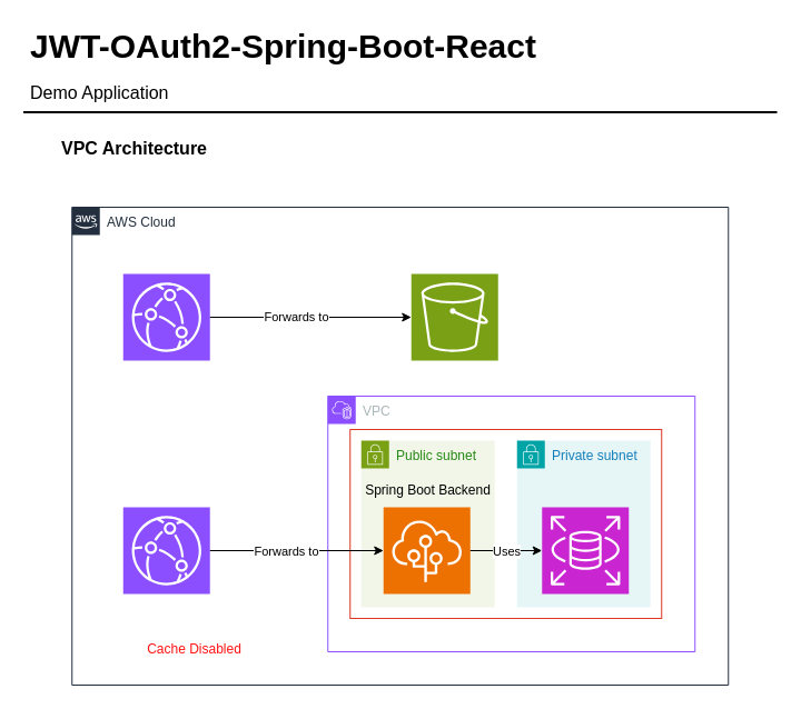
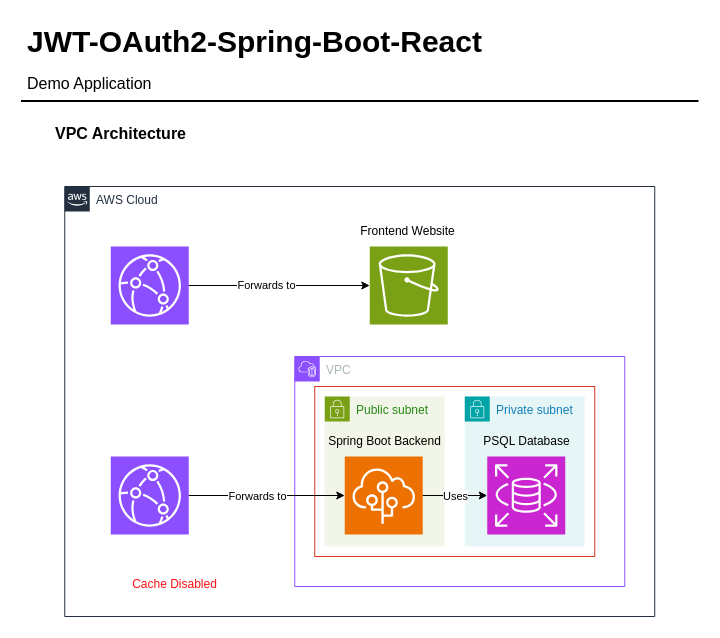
  <mxCell id="0" />
  <mxCell id="1" parent="0" />
  <mxCell id="2" value="JWT-OAuth2-Spring-Boot-React" style="text;html=1;resizable=0;points=[];autosize=1;align=left;verticalAlign=top;spacingTop=-4;fontSize=30;fontStyle=1" parent="1" vertex="1"><mxGeometry x="24.5" y="20.5" width="450" height="40" as="geometry" /></mxCell>
  <mxCell id="3" value="Demo Application" style="text;html=1;resizable=0;points=[];autosize=1;align=left;verticalAlign=top;spacingTop=-4;fontSize=16" parent="1" vertex="1"><mxGeometry x="24.5" y="70.5" width="150" height="30" as="geometry" /></mxCell>
  <mxCell id="4" value="VPC Architecture" style="text;html=1;resizable=0;points=[];autosize=1;align=left;verticalAlign=top;spacingTop=-4;fontSize=16;fontStyle=1" parent="1" vertex="1"><mxGeometry x="52.5" y="120.5" width="150" height="30" as="geometry" /></mxCell>
  <mxCell id="5" value="" style="line;strokeWidth=2;html=1;fontSize=14;" parent="1" vertex="1"><mxGeometry x="20.5" y="95.5" width="677.5" height="10" as="geometry" /></mxCell>
  <mxCell id="6" value="AWS Cloud" style="points=[[0,0],[0.25,0],[0.5,0],[0.75,0],[1,0],[1,0.25],[1,0.5],[1,0.75],[1,1],[0.75,1],[0.5,1],[0.25,1],[0,1],[0,0.75],[0,0.5],[0,0.25]];outlineConnect=0;gradientColor=none;html=1;whiteSpace=wrap;fontSize=12;fontStyle=0;container=1;pointerEvents=0;collapsible=0;recursiveResize=0;shape=mxgraph.aws4.group;grIcon=mxgraph.aws4.group_aws_cloud_alt;strokeColor=#232F3E;fillColor=none;verticalAlign=top;align=left;spacingLeft=30;fontColor=#232F3E;dashed=0;" vertex="1" parent="1"><mxGeometry x="64.25" y="186" width="590" height="430" as="geometry" /></mxCell>
  <mxCell id="7" value="VPC" style="points=[[0,0],[0.25,0],[0.5,0],[0.75,0],[1,0],[1,0.25],[1,0.5],[1,0.75],[1,1],[0.75,1],[0.5,1],[0.25,1],[0,1],[0,0.75],[0,0.5],[0,0.25]];outlineConnect=0;gradientColor=none;html=1;whiteSpace=wrap;fontSize=12;fontStyle=0;container=1;pointerEvents=0;collapsible=0;recursiveResize=0;shape=mxgraph.aws4.group;grIcon=mxgraph.aws4.group_vpc2;strokeColor=#8C4FFF;fillColor=none;verticalAlign=top;align=left;spacingLeft=30;fontColor=#AAB7B8;dashed=0;" vertex="1" parent="6"><mxGeometry x="230" y="170" width="330" height="230" as="geometry" /></mxCell>
  <mxCell id="8" value="Private subnet" style="points=[[0,0],[0.25,0],[0.5,0],[0.75,0],[1,0],[1,0.25],[1,0.5],[1,0.75],[1,1],[0.75,1],[0.5,1],[0.25,1],[0,1],[0,0.75],[0,0.5],[0,0.25]];outlineConnect=0;gradientColor=none;html=1;whiteSpace=wrap;fontSize=12;fontStyle=0;container=1;pointerEvents=0;collapsible=0;recursiveResize=0;shape=mxgraph.aws4.group;grIcon=mxgraph.aws4.group_security_group;grStroke=0;strokeColor=#00A4A6;fillColor=#E6F6F7;verticalAlign=top;align=left;spacingLeft=30;fontColor=#147EBA;dashed=0;" vertex="1" parent="7"><mxGeometry x="170" y="40" width="120" height="150" as="geometry" /></mxCell>
+ <mxCell id="9" value="PSQL Database" style="text;html=1;align=center;verticalAlign=middle;resizable=0;points=[];autosize=1;strokeColor=none;fillColor=none;" vertex="1" parent="8"><mxGeometry x="6.5" y="30" width="110" height="30" as="geometry" /></mxCell>
  <mxCell id="10" value="" style="sketch=0;points=[[0,0,0],[0.25,0,0],[0.5,0,0],[0.75,0,0],[1,0,0],[0,1,0],[0.25,1,0],[0.5,1,0],[0.75,1,0],[1,1,0],[0,0.25,0],[0,0.5,0],[0,0.75,0],[1,0.25,0],[1,0.5,0],[1,0.75,0]];outlineConnect=0;fontColor=#232F3E;fillColor=#C925D1;strokeColor=#ffffff;dashed=0;verticalLabelPosition=bottom;verticalAlign=top;align=center;html=1;fontSize=12;fontStyle=0;aspect=fixed;shape=mxgraph.aws4.resourceIcon;resIcon=mxgraph.aws4.rds;" vertex="1" parent="8"><mxGeometry x="22.5" y="60" width="78" height="78" as="geometry" /></mxCell>
  <mxCell id="11" value="Public subnet" style="points=[[0,0],[0.25,0],[0.5,0],[0.75,0],[1,0],[1,0.25],[1,0.5],[1,0.75],[1,1],[0.75,1],[0.5,1],[0.25,1],[0,1],[0,0.75],[0,0.5],[0,0.25]];outlineConnect=0;gradientColor=none;html=1;whiteSpace=wrap;fontSize=12;fontStyle=0;container=1;pointerEvents=0;collapsible=0;recursiveResize=0;shape=mxgraph.aws4.group;grIcon=mxgraph.aws4.group_security_group;grStroke=0;strokeColor=#7AA116;fillColor=#F2F6E8;verticalAlign=top;align=left;spacingLeft=30;fontColor=#248814;dashed=0;" vertex="1" parent="7"><mxGeometry x="30" y="40" width="120" height="150" as="geometry" /></mxCell>
  <mxCell id="12" value="" style="sketch=0;points=[[0,0,0],[0.25,0,0],[0.5,0,0],[0.75,0,0],[1,0,0],[0,1,0],[0.25,1,0],[0.5,1,0],[0.75,1,0],[1,1,0],[0,0.25,0],[0,0.5,0],[0,0.75,0],[1,0.25,0],[1,0.5,0],[1,0.75,0]];outlineConnect=0;fontColor=#232F3E;fillColor=#ED7100;strokeColor=#ffffff;dashed=0;verticalLabelPosition=bottom;verticalAlign=top;align=center;html=1;fontSize=12;fontStyle=0;aspect=fixed;shape=mxgraph.aws4.resourceIcon;resIcon=mxgraph.aws4.elastic_beanstalk;" vertex="1" parent="11"><mxGeometry x="20" y="60" width="78" height="78" as="geometry" /></mxCell>
  <mxCell id="13" value="Spring Boot Backend" style="text;html=1;align=center;verticalAlign=middle;resizable=0;points=[];autosize=1;strokeColor=none;fillColor=none;" vertex="1" parent="11"><mxGeometry x="-10" y="30" width="140" height="30" as="geometry" /></mxCell>
  <mxCell id="14" value="" style="fillColor=none;strokeColor=#DD3522;verticalAlign=top;fontStyle=0;fontColor=#DD3522;whiteSpace=wrap;html=1;" vertex="1" parent="7"><mxGeometry x="20" y="30" width="280" height="170" as="geometry" /></mxCell>
  <mxCell id="15" style="edgeStyle=orthogonalEdgeStyle;rounded=0;orthogonalLoop=1;jettySize=auto;html=1;exitX=1;exitY=0.5;exitDx=0;exitDy=0;exitPerimeter=0;" edge="1" parent="7" source="12" target="10"><mxGeometry relative="1" as="geometry" /></mxCell>
  <mxCell id="16" value="Uses" style="edgeLabel;html=1;align=center;verticalAlign=middle;resizable=0;points=[];" vertex="1" connectable="0" parent="15"><mxGeometry x="-0.157" y="-2" relative="1" as="geometry"><mxPoint x="5" y="-2" as="offset" /></mxGeometry></mxCell>
  <mxCell id="17" value="" style="sketch=0;points=[[0,0,0],[0.25,0,0],[0.5,0,0],[0.75,0,0],[1,0,0],[0,1,0],[0.25,1,0],[0.5,1,0],[0.75,1,0],[1,1,0],[0,0.25,0],[0,0.5,0],[0,0.75,0],[1,0.25,0],[1,0.5,0],[1,0.75,0]];outlineConnect=0;fontColor=#232F3E;fillColor=#8C4FFF;strokeColor=#ffffff;dashed=0;verticalLabelPosition=bottom;verticalAlign=top;align=center;html=1;fontSize=12;fontStyle=0;aspect=fixed;shape=mxgraph.aws4.resourceIcon;resIcon=mxgraph.aws4.cloudfront;" vertex="1" parent="6"><mxGeometry x="46" y="270" width="78" height="78" as="geometry" /></mxCell>
  <mxCell id="18" value="&lt;font style=&quot;color: rgb(255, 17, 17);&quot;&gt;Cache Disabled&lt;/font&gt;" style="text;html=1;align=center;verticalAlign=middle;resizable=0;points=[];autosize=1;strokeColor=none;fillColor=none;" vertex="1" parent="6"><mxGeometry x="55" y="383" width="110" height="30" as="geometry" /></mxCell>
  <mxCell id="19" style="edgeStyle=orthogonalEdgeStyle;rounded=0;orthogonalLoop=1;jettySize=auto;html=1;exitX=1;exitY=0.5;exitDx=0;exitDy=0;exitPerimeter=0;entryX=0;entryY=0.5;entryDx=0;entryDy=0;entryPerimeter=0;" edge="1" parent="6" source="17" target="12"><mxGeometry relative="1" as="geometry" /></mxCell>
  <mxCell id="20" value="Forwards to" style="edgeLabel;html=1;align=center;verticalAlign=middle;resizable=0;points=[];" vertex="1" connectable="0" parent="19"><mxGeometry x="-0.122" relative="1" as="geometry"><mxPoint as="offset" /></mxGeometry></mxCell>
  <mxCell id="21" value="" style="sketch=0;points=[[0,0,0],[0.25,0,0],[0.5,0,0],[0.75,0,0],[1,0,0],[0,1,0],[0.25,1,0],[0.5,1,0],[0.75,1,0],[1,1,0],[0,0.25,0],[0,0.5,0],[0,0.75,0],[1,0.25,0],[1,0.5,0],[1,0.75,0]];outlineConnect=0;fontColor=#232F3E;fillColor=#7AA116;strokeColor=#ffffff;dashed=0;verticalLabelPosition=bottom;verticalAlign=top;align=center;html=1;fontSize=12;fontStyle=0;aspect=fixed;shape=mxgraph.aws4.resourceIcon;resIcon=mxgraph.aws4.s3;" vertex="1" parent="6"><mxGeometry x="305" y="60" width="78" height="78" as="geometry" /></mxCell>
  <mxCell id="22" value="" style="sketch=0;points=[[0,0,0],[0.25,0,0],[0.5,0,0],[0.75,0,0],[1,0,0],[0,1,0],[0.25,1,0],[0.5,1,0],[0.75,1,0],[1,1,0],[0,0.25,0],[0,0.5,0],[0,0.75,0],[1,0.25,0],[1,0.5,0],[1,0.75,0]];outlineConnect=0;fontColor=#232F3E;fillColor=#8C4FFF;strokeColor=#ffffff;dashed=0;verticalLabelPosition=bottom;verticalAlign=top;align=center;html=1;fontSize=12;fontStyle=0;aspect=fixed;shape=mxgraph.aws4.resourceIcon;resIcon=mxgraph.aws4.cloudfront;" vertex="1" parent="6"><mxGeometry x="46" y="60" width="78" height="78" as="geometry" /></mxCell>
  <mxCell id="23" style="edgeStyle=orthogonalEdgeStyle;rounded=0;orthogonalLoop=1;jettySize=auto;html=1;exitX=1;exitY=0.5;exitDx=0;exitDy=0;exitPerimeter=0;entryX=0;entryY=0.5;entryDx=0;entryDy=0;entryPerimeter=0;" edge="1" parent="6" source="22" target="21"><mxGeometry relative="1" as="geometry" /></mxCell>
  <mxCell id="24" value="Forwards to" style="edgeLabel;html=1;align=center;verticalAlign=middle;resizable=0;points=[];" vertex="1" connectable="0" parent="23"><mxGeometry x="-0.149" y="1" relative="1" as="geometry"><mxPoint as="offset" /></mxGeometry></mxCell>
+ <mxCell id="25" value="Frontend Website" style="text;html=1;align=center;verticalAlign=middle;resizable=0;points=[];autosize=1;strokeColor=none;fillColor=none;" vertex="1" parent="6"><mxGeometry x="283" y="30" width="120" height="30" as="geometry" /></mxCell>
